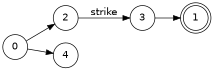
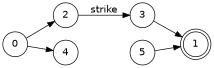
  digraph {
    fontname="DejaVu Sans"
    rankdir=LR
    node [fontname="DejaVu Sans" shape=circle]
    edge [fontname="DejaVu Sans"]
    1 [shape=doublecircle]
    0
    2
    4
    3
+   5
    0 -> 2
    0 -> 4
    2 -> 3 [label=strike]
    3 -> 1
+   5 -> 1
  }
